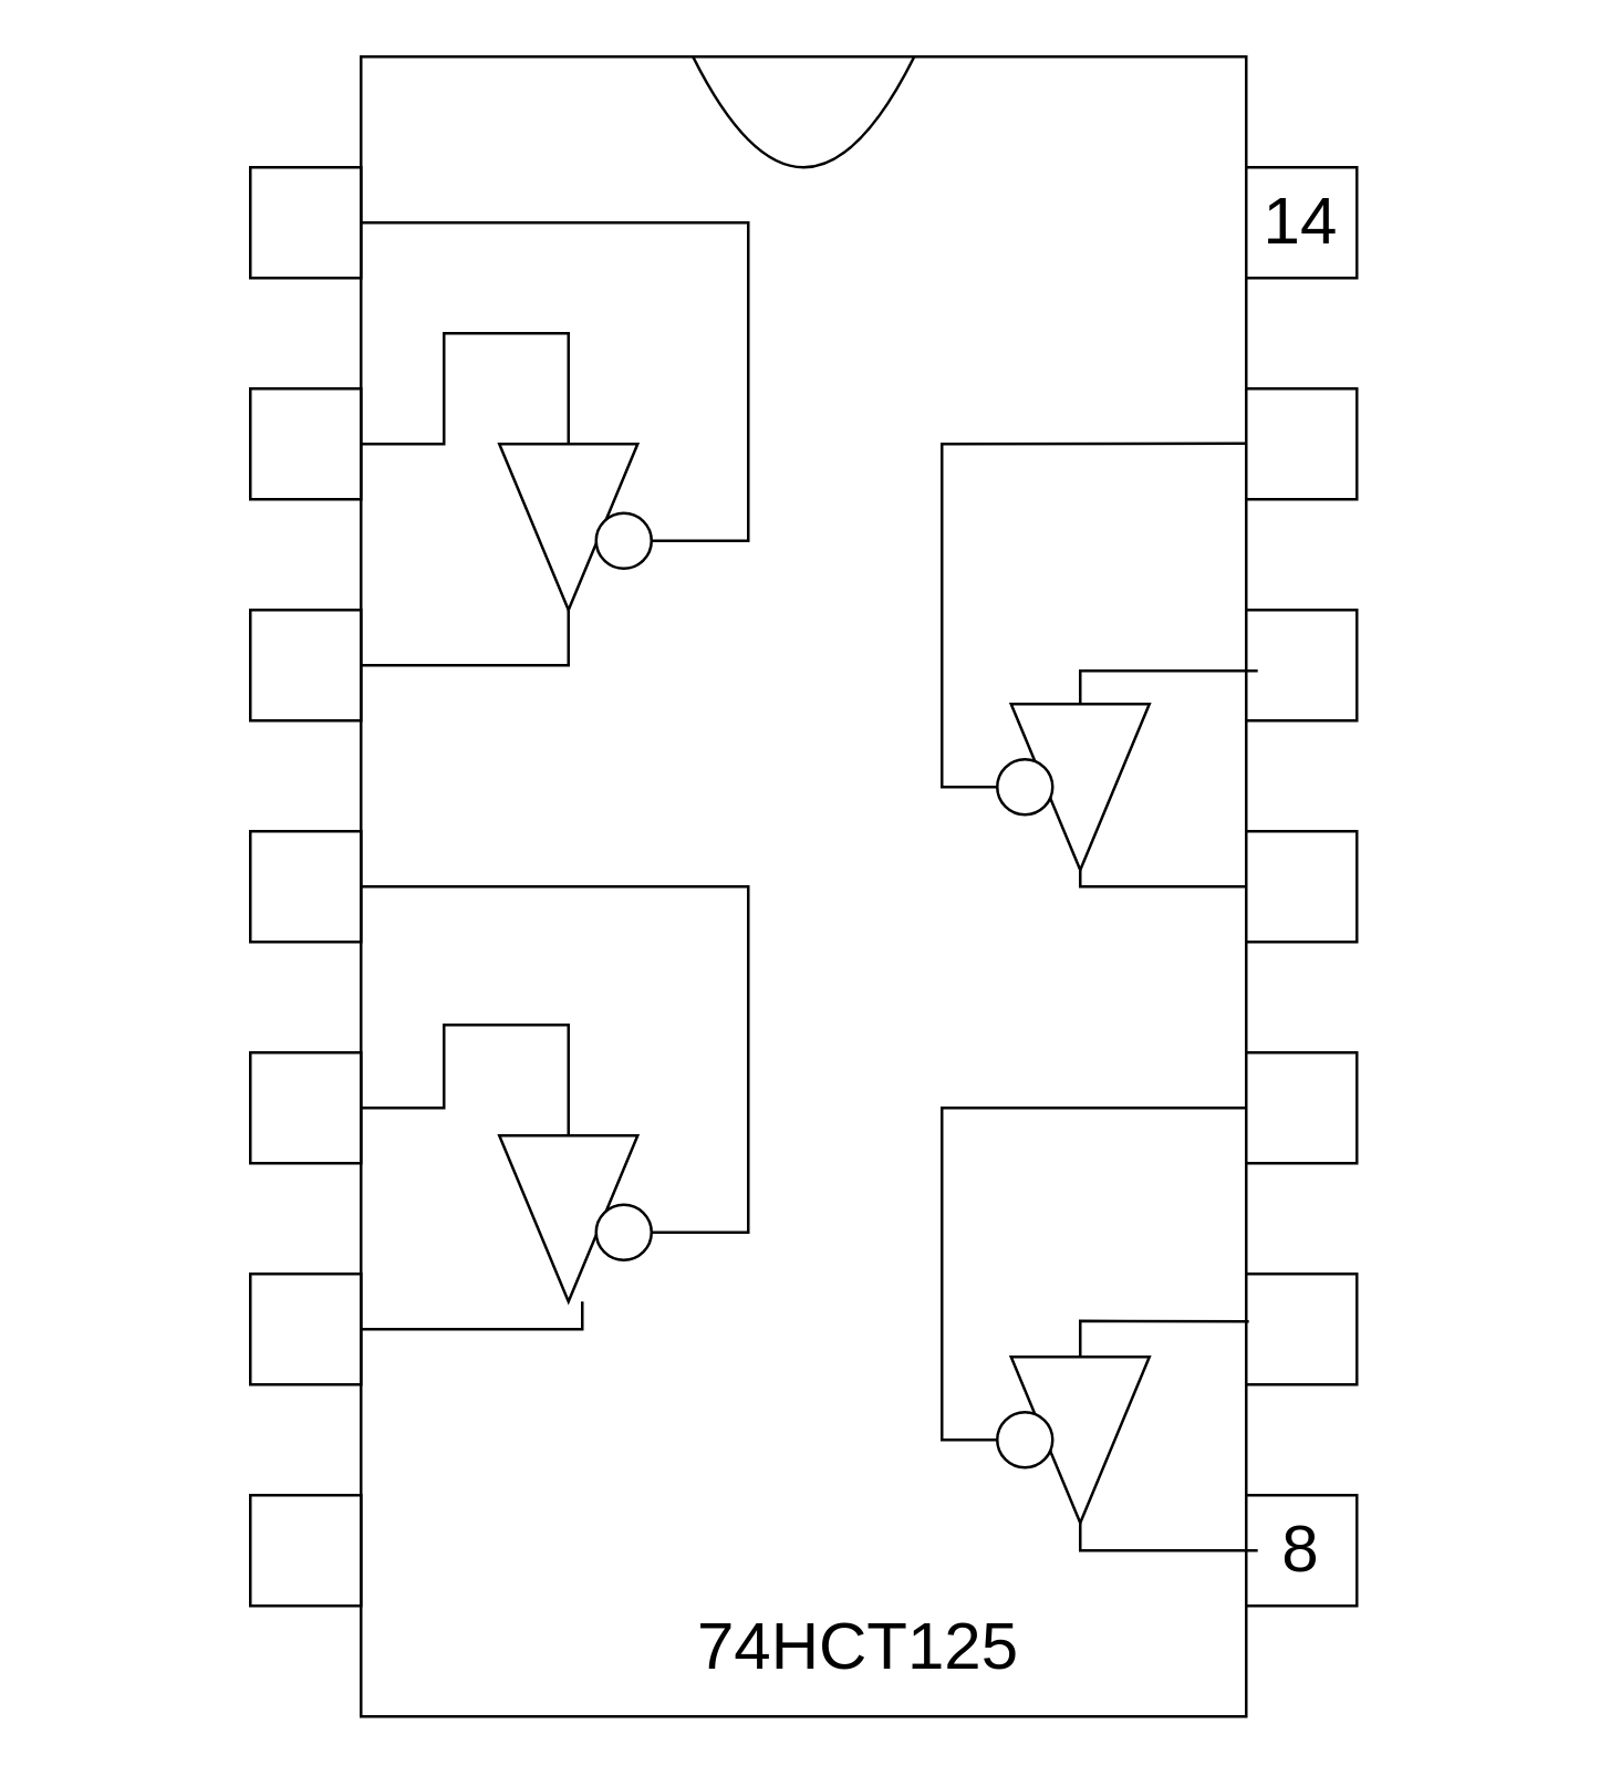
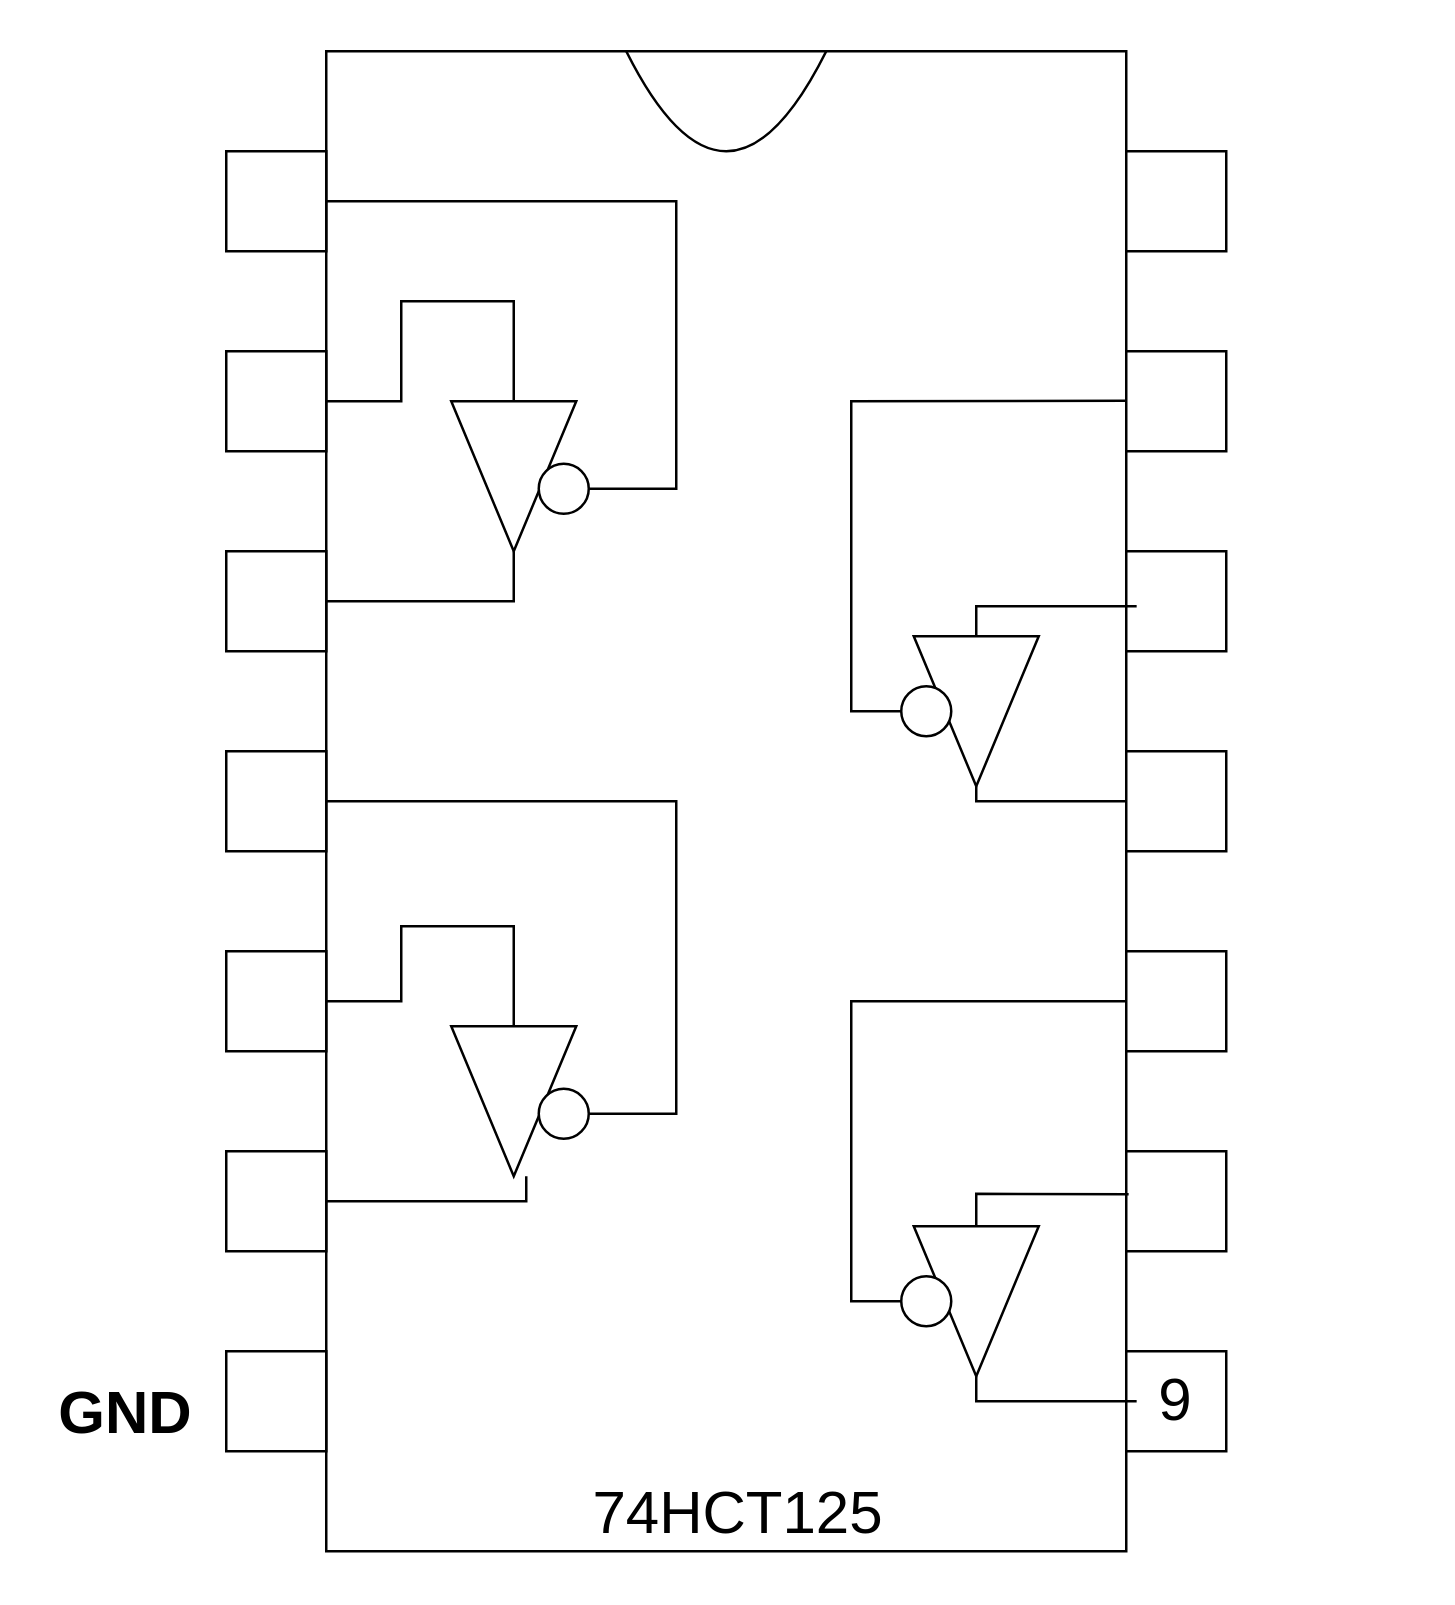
  <mxCell id="0" />
  <mxCell id="1" parent="0" />
  <mxCell id="2" value="" style="group" vertex="1" connectable="0" parent="1"><mxGeometry x="20" y="20" width="540" height="600" as="geometry" /></mxCell>
  <mxCell id="3" value="" style="group" vertex="1" connectable="0" parent="2"><mxGeometry x="70" width="400" height="600" as="geometry" /></mxCell>
  <mxCell id="4" value="" style="rounded=0;whiteSpace=wrap;html=1;" vertex="1" parent="3"><mxGeometry x="40" width="320" height="600" as="geometry" /></mxCell>
  <mxCell id="5" value="" style="rounded=0;whiteSpace=wrap;html=1;" vertex="1" parent="3"><mxGeometry y="40" width="40" height="40" as="geometry" /></mxCell>
  <mxCell id="6" value="" style="rounded=0;whiteSpace=wrap;html=1;" vertex="1" parent="3"><mxGeometry y="120" width="40" height="40" as="geometry" /></mxCell>
  <mxCell id="7" value="" style="rounded=0;whiteSpace=wrap;html=1;" vertex="1" parent="3"><mxGeometry y="200" width="40" height="40" as="geometry" /></mxCell>
  <mxCell id="8" value="" style="rounded=0;whiteSpace=wrap;html=1;" vertex="1" parent="3"><mxGeometry y="280" width="40" height="40" as="geometry" /></mxCell>
  <mxCell id="9" value="" style="rounded=0;whiteSpace=wrap;html=1;" vertex="1" parent="3"><mxGeometry y="360" width="40" height="40" as="geometry" /></mxCell>
  <mxCell id="10" value="" style="rounded=0;whiteSpace=wrap;html=1;" vertex="1" parent="3"><mxGeometry y="440" width="40" height="40" as="geometry" /></mxCell>
  <mxCell id="11" value="" style="rounded=0;whiteSpace=wrap;html=1;" vertex="1" parent="3"><mxGeometry y="520" width="40" height="40" as="geometry" /></mxCell>
  <mxCell id="12" value="" style="rounded=0;whiteSpace=wrap;html=1;" vertex="1" parent="3"><mxGeometry x="360" y="40" width="40" height="40" as="geometry" /></mxCell>
  <mxCell id="13" value="" style="rounded=0;whiteSpace=wrap;html=1;" vertex="1" parent="3"><mxGeometry x="360" y="120" width="40" height="40" as="geometry" /></mxCell>
  <mxCell id="14" value="" style="rounded=0;whiteSpace=wrap;html=1;" vertex="1" parent="3"><mxGeometry x="360" y="200" width="40" height="40" as="geometry" /></mxCell>
  <mxCell id="15" value="" style="rounded=0;whiteSpace=wrap;html=1;" vertex="1" parent="3"><mxGeometry x="360" y="280" width="40" height="40" as="geometry" /></mxCell>
  <mxCell id="16" value="" style="rounded=0;whiteSpace=wrap;html=1;" vertex="1" parent="3"><mxGeometry x="360" y="360" width="40" height="40" as="geometry" /></mxCell>
  <mxCell id="17" value="" style="rounded=0;whiteSpace=wrap;html=1;" vertex="1" parent="3"><mxGeometry x="360" y="440" width="40" height="40" as="geometry" /></mxCell>
  <mxCell id="18" value="" style="rounded=0;whiteSpace=wrap;html=1;" vertex="1" parent="3"><mxGeometry x="360" y="520" width="40" height="40" as="geometry" /></mxCell>
  <mxCell id="19" value="" style="curved=1;endArrow=none;html=1;rounded=0;endFill=0;" edge="1" parent="3"><mxGeometry width="50" height="50" relative="1" as="geometry"><mxPoint x="160" as="sourcePoint" /><mxPoint x="240" as="targetPoint" /><Array as="points"><mxPoint x="180" y="40" /><mxPoint x="220" y="40" /></Array></mxGeometry></mxCell>
  <mxCell id="20" value="" style="group" vertex="1" connectable="0" parent="3"><mxGeometry x="90" y="140" width="55" height="60" as="geometry" /></mxCell>
  <mxCell id="21" value="" style="triangle;whiteSpace=wrap;html=1;rotation=90;" vertex="1" parent="20"><mxGeometry x="-5" y="5" width="60" height="50" as="geometry" /></mxCell>
  <mxCell id="22" value="" style="ellipse;whiteSpace=wrap;html=1;aspect=fixed;" vertex="1" parent="20"><mxGeometry x="35" y="25" width="20" height="20" as="geometry" /></mxCell>
  <mxCell id="23" value="" style="group" vertex="1" connectable="0" parent="3"><mxGeometry x="90" y="390" width="55" height="60" as="geometry" /></mxCell>
  <mxCell id="24" value="" style="triangle;whiteSpace=wrap;html=1;rotation=90;" vertex="1" parent="23"><mxGeometry x="-5" y="5" width="60" height="50" as="geometry" /></mxCell>
  <mxCell id="25" value="" style="ellipse;whiteSpace=wrap;html=1;aspect=fixed;" vertex="1" parent="23"><mxGeometry x="35" y="25" width="20" height="20" as="geometry" /></mxCell>
  <mxCell id="26" value="" style="group" vertex="1" connectable="0" parent="3"><mxGeometry x="270" y="234" width="55" height="60" as="geometry" /></mxCell>
  <mxCell id="27" value="" style="triangle;whiteSpace=wrap;html=1;rotation=90;" vertex="1" parent="26"><mxGeometry y="5" width="60" height="50" as="geometry" /></mxCell>
  <mxCell id="28" value="" style="ellipse;whiteSpace=wrap;html=1;aspect=fixed;" vertex="1" parent="26"><mxGeometry y="20" width="20" height="20" as="geometry" /></mxCell>
  <mxCell id="29" value="" style="group" vertex="1" connectable="0" parent="3"><mxGeometry x="270" y="470" width="55" height="60" as="geometry" /></mxCell>
  <mxCell id="30" value="" style="triangle;whiteSpace=wrap;html=1;rotation=90;" vertex="1" parent="29"><mxGeometry y="5" width="60" height="50" as="geometry" /></mxCell>
  <mxCell id="31" value="" style="ellipse;whiteSpace=wrap;html=1;aspect=fixed;" vertex="1" parent="29"><mxGeometry y="20" width="20" height="20" as="geometry" /></mxCell>
  <mxCell id="32" value="" style="endArrow=none;html=1;rounded=0;exitX=1.013;exitY=0.9;exitDx=0;exitDy=0;exitPerimeter=0;" edge="1" parent="29" source="4"><mxGeometry width="50" height="50" relative="1" as="geometry"><mxPoint x="-20" y="110" as="sourcePoint" /><mxPoint x="30" y="60" as="targetPoint" /><Array as="points"><mxPoint x="30" y="70" /></Array></mxGeometry></mxCell>
  <mxCell id="33" value="" style="endArrow=none;html=1;rounded=0;entryX=0;entryY=0.5;entryDx=0;entryDy=0;exitX=1;exitY=0.5;exitDx=0;exitDy=0;" edge="1" parent="3" source="6" target="21"><mxGeometry width="50" height="50" relative="1" as="geometry"><mxPoint x="-290" y="300" as="sourcePoint" /><mxPoint x="-240" y="250" as="targetPoint" /><Array as="points"><mxPoint x="70" y="140" /><mxPoint x="70" y="100" /><mxPoint x="115" y="100" /></Array></mxGeometry></mxCell>
  <mxCell id="34" value="" style="endArrow=none;html=1;rounded=0;entryX=1;entryY=0.5;entryDx=0;entryDy=0;exitX=1;exitY=0.5;exitDx=0;exitDy=0;" edge="1" parent="3" source="22" target="5"><mxGeometry width="50" height="50" relative="1" as="geometry"><mxPoint x="-210" y="300" as="sourcePoint" /><mxPoint x="-160" y="250" as="targetPoint" /><Array as="points"><mxPoint x="180" y="175" /><mxPoint x="180" y="60" /></Array></mxGeometry></mxCell>
  <mxCell id="35" value="" style="endArrow=none;html=1;rounded=0;entryX=1;entryY=0.5;entryDx=0;entryDy=0;exitX=1;exitY=0.5;exitDx=0;exitDy=0;" edge="1" parent="3" source="7" target="21"><mxGeometry width="50" height="50" relative="1" as="geometry"><mxPoint x="-230" y="320" as="sourcePoint" /><mxPoint x="-180" y="270" as="targetPoint" /><Array as="points"><mxPoint x="115" y="220" /></Array></mxGeometry></mxCell>
  <mxCell id="36" value="" style="endArrow=none;html=1;rounded=0;entryX=1;entryY=0.5;entryDx=0;entryDy=0;exitX=1;exitY=0.5;exitDx=0;exitDy=0;" edge="1" parent="3" source="25" target="8"><mxGeometry width="50" height="50" relative="1" as="geometry"><mxPoint x="-270" y="350" as="sourcePoint" /><mxPoint x="-220" y="300" as="targetPoint" /><Array as="points"><mxPoint x="180" y="425" /><mxPoint x="180" y="300" /></Array></mxGeometry></mxCell>
  <mxCell id="37" value="" style="endArrow=none;html=1;rounded=0;entryX=0;entryY=0.5;entryDx=0;entryDy=0;exitX=1;exitY=0.5;exitDx=0;exitDy=0;" edge="1" parent="3" source="9" target="24"><mxGeometry width="50" height="50" relative="1" as="geometry"><mxPoint x="-290" y="400" as="sourcePoint" /><mxPoint x="-240" y="350" as="targetPoint" /><Array as="points"><mxPoint x="70" y="380" /><mxPoint x="70" y="350" /><mxPoint x="115" y="350" /></Array></mxGeometry></mxCell>
  <mxCell id="38" value="" style="endArrow=none;html=1;rounded=0;entryX=1;entryY=0.5;entryDx=0;entryDy=0;exitX=1;exitY=0.5;exitDx=0;exitDy=0;" edge="1" parent="3" source="27" target="4"><mxGeometry width="50" height="50" relative="1" as="geometry"><mxPoint x="290" y="370" as="sourcePoint" /><mxPoint x="340" y="320" as="targetPoint" /><Array as="points"><mxPoint x="300" y="300" /></Array></mxGeometry></mxCell>
  <mxCell id="39" value="" style="endArrow=none;html=1;rounded=0;entryX=1.013;entryY=0.37;entryDx=0;entryDy=0;entryPerimeter=0;exitX=0;exitY=0.5;exitDx=0;exitDy=0;" edge="1" parent="3" source="27" target="4"><mxGeometry width="50" height="50" relative="1" as="geometry"><mxPoint x="-300" y="360" as="sourcePoint" /><mxPoint x="-250" y="310" as="targetPoint" /><Array as="points"><mxPoint x="300" y="222" /></Array></mxGeometry></mxCell>
  <mxCell id="40" value="" style="endArrow=none;html=1;rounded=0;entryX=1;entryY=0.233;entryDx=0;entryDy=0;entryPerimeter=0;exitX=0;exitY=0.5;exitDx=0;exitDy=0;" edge="1" parent="3" source="28" target="4"><mxGeometry width="50" height="50" relative="1" as="geometry"><mxPoint x="280" y="180" as="sourcePoint" /><mxPoint x="330" y="130" as="targetPoint" /><Array as="points"><mxPoint x="250" y="264" /><mxPoint x="250" y="140" /></Array></mxGeometry></mxCell>
  <mxCell id="41" value="" style="endArrow=none;html=1;rounded=0;exitX=0;exitY=0.5;exitDx=0;exitDy=0;entryX=1.003;entryY=0.762;entryDx=0;entryDy=0;entryPerimeter=0;" edge="1" parent="3" source="30" target="4"><mxGeometry width="50" height="50" relative="1" as="geometry"><mxPoint x="280" y="470" as="sourcePoint" /><mxPoint x="330" y="420" as="targetPoint" /><Array as="points"><mxPoint x="300" y="457" /></Array></mxGeometry></mxCell>
  <mxCell id="42" value="" style="endArrow=none;html=1;rounded=0;entryX=0;entryY=0.5;entryDx=0;entryDy=0;" edge="1" parent="3" target="16"><mxGeometry width="50" height="50" relative="1" as="geometry"><mxPoint x="270" y="500" as="sourcePoint" /><mxPoint x="330" y="380" as="targetPoint" /><Array as="points"><mxPoint x="250" y="500" /><mxPoint x="250" y="380" /></Array></mxGeometry></mxCell>
- <mxCell id="43" value="74HCT125" style="text;html=1;strokeColor=none;fillColor=none;align=center;verticalAlign=middle;whiteSpace=wrap;rounded=0;fontSize=24;" vertex="1" parent="3"><mxGeometry x="155" y="560" width="130" height="30" as="geometry" /></mxCell>
- <mxCell id="44" value="8" style="text;html=1;strokeColor=none;fillColor=none;align=center;verticalAlign=middle;whiteSpace=wrap;rounded=0;fontSize=24;" vertex="1" parent="3"><mxGeometry x="370" y="527.5" width="20" height="25" as="geometry" /></mxCell>
- <mxCell id="45" value="14" style="text;html=1;strokeColor=none;fillColor=none;align=center;verticalAlign=middle;whiteSpace=wrap;rounded=0;fontSize=24;" vertex="1" parent="3"><mxGeometry x="360" y="47.5" width="40" height="25" as="geometry" /></mxCell>
+ <mxCell id="43" value="74HCT125" style="text;html=1;strokeColor=none;fillColor=none;align=center;verticalAlign=middle;whiteSpace=wrap;rounded=0;fontSize=24;" vertex="1" parent="3"><mxGeometry x="140" y="570" width="130" height="30" as="geometry" /></mxCell>
+ <mxCell id="44" value="9" style="text;html=1;strokeColor=none;fillColor=none;align=center;verticalAlign=middle;whiteSpace=wrap;rounded=0;fontSize=24;" vertex="1" parent="3"><mxGeometry x="370" y="527.5" width="20" height="25" as="geometry" /></mxCell>
  <mxCell id="46" value="" style="endArrow=none;html=1;rounded=0;exitX=1;exitY=0.5;exitDx=0;exitDy=0;" edge="1" parent="2" source="10"><mxGeometry width="50" height="50" relative="1" as="geometry"><mxPoint x="-130" y="520" as="sourcePoint" /><mxPoint x="190" y="450" as="targetPoint" /><Array as="points"><mxPoint x="190" y="460" /></Array></mxGeometry></mxCell>
+ <mxCell id="47" value="GND" style="text;html=1;strokeColor=none;fillColor=none;align=center;verticalAlign=middle;whiteSpace=wrap;rounded=0;fontSize=24;fontStyle=1" vertex="1" parent="2"><mxGeometry y="530" width="60" height="30" as="geometry" /></mxCell>
